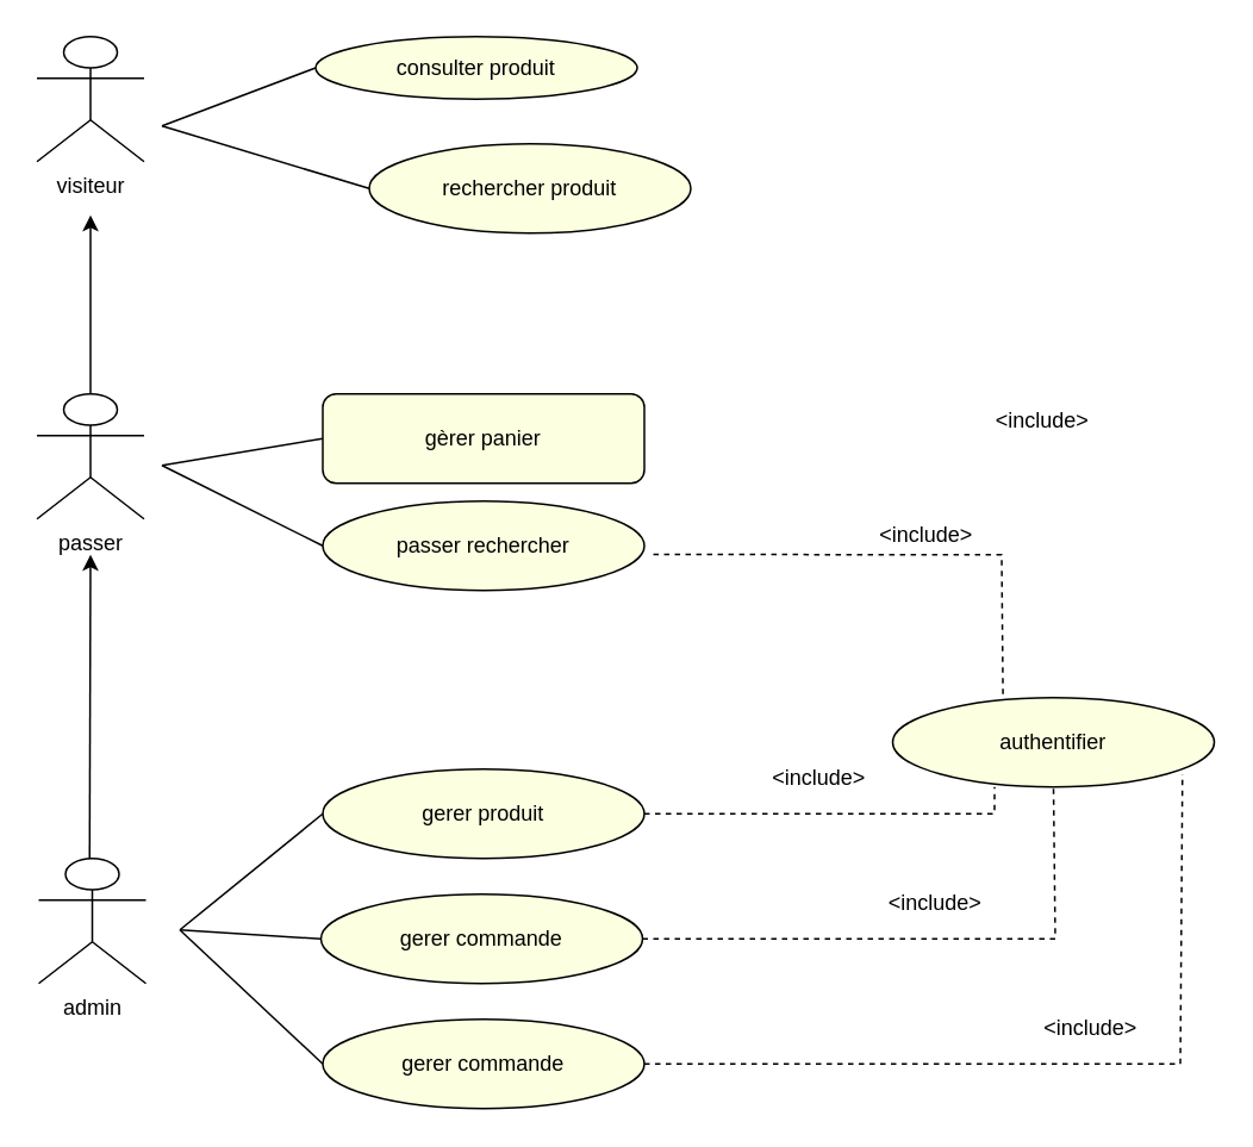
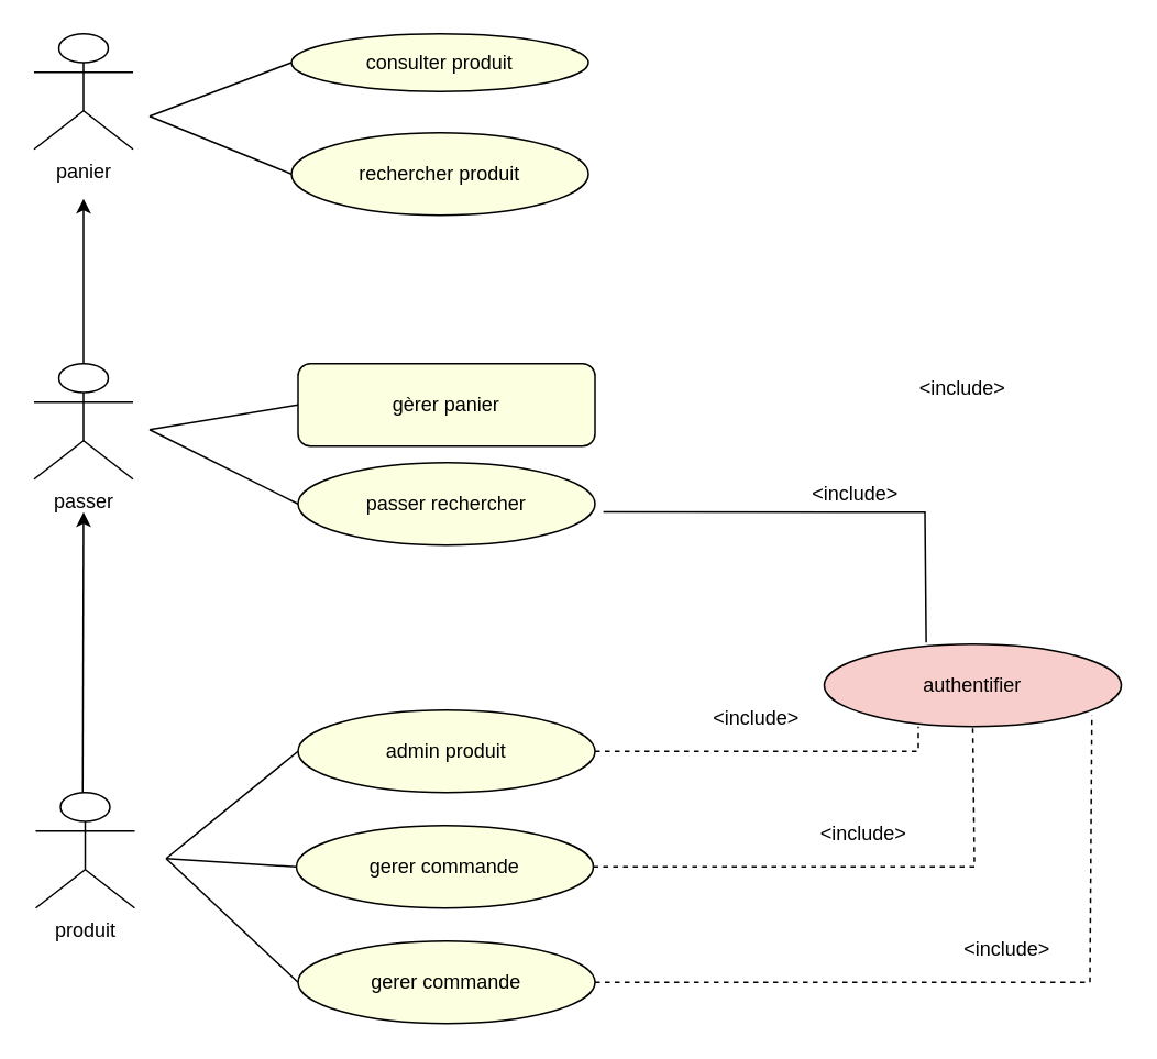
  <mxCell id="0" />
  <mxCell id="1" parent="0" />
  <mxCell id="2" value="passer" style="shape=umlActor;verticalLabelPosition=bottom;verticalAlign=top;html=1;outlineConnect=0;fillStyle=hatch;strokeColor=#000000;" vertex="1" parent="1"><mxGeometry x="20" y="220" width="60" height="70" as="geometry" /></mxCell>
  <mxCell id="3" value="consulter produit" style="ellipse;whiteSpace=wrap;html=1;fillStyle=solid;fillColor=#FCFFE0;" vertex="1" parent="1"><mxGeometry x="176" y="20" width="180" height="35" as="geometry" /></mxCell>
- <mxCell id="4" value="rechercher produit" style="ellipse;whiteSpace=wrap;html=1;fillStyle=solid;fillColor=#FCFFE0;" vertex="1" parent="1"><mxGeometry x="206" y="80" width="180" height="50" as="geometry" /></mxCell>
+ <mxCell id="4" value="rechercher produit" style="ellipse;whiteSpace=wrap;html=1;fillStyle=solid;fillColor=#FCFFE0;" vertex="1" parent="1"><mxGeometry x="176" y="80" width="180" height="50" as="geometry" /></mxCell>
  <mxCell id="5" value="gèrer panier" style="whiteSpace=wrap;html=1;fillStyle=solid;fillColor=#FCFFE0;rounded=1;" vertex="1" parent="1"><mxGeometry x="180" y="220" width="180" height="50" as="geometry" /></mxCell>
  <mxCell id="6" value="passer rechercher" style="ellipse;whiteSpace=wrap;html=1;fillStyle=solid;fillColor=#FCFFE0;" vertex="1" parent="1"><mxGeometry x="180" y="280" width="180" height="50" as="geometry" /></mxCell>
- <mxCell id="7" value="admin" style="shape=umlActor;verticalLabelPosition=bottom;verticalAlign=top;html=1;outlineConnect=0;fillStyle=hatch;strokeColor=#000000;" vertex="1" parent="1"><mxGeometry x="21" y="480" width="60" height="70" as="geometry" /></mxCell>
- <mxCell id="8" value="visiteur" style="shape=umlActor;verticalLabelPosition=bottom;verticalAlign=top;html=1;outlineConnect=0;fillStyle=hatch;strokeColor=#000000;" vertex="1" parent="1"><mxGeometry x="20" y="20" width="60" height="70" as="geometry" /></mxCell>
- <mxCell id="9" value="gerer produit" style="ellipse;whiteSpace=wrap;html=1;fillStyle=solid;fillColor=#FCFFE0;" vertex="1" parent="1"><mxGeometry x="180" y="430" width="180" height="50" as="geometry" /></mxCell>
+ <mxCell id="7" value="produit" style="shape=umlActor;verticalLabelPosition=bottom;verticalAlign=top;html=1;outlineConnect=0;fillStyle=hatch;strokeColor=#000000;" vertex="1" parent="1"><mxGeometry x="21" y="480" width="60" height="70" as="geometry" /></mxCell>
+ <mxCell id="8" value="panier" style="shape=umlActor;verticalLabelPosition=bottom;verticalAlign=top;html=1;outlineConnect=0;fillStyle=hatch;strokeColor=#000000;" vertex="1" parent="1"><mxGeometry x="20" y="20" width="60" height="70" as="geometry" /></mxCell>
+ <mxCell id="9" value="admin produit" style="ellipse;whiteSpace=wrap;html=1;fillStyle=solid;fillColor=#FCFFE0;" vertex="1" parent="1"><mxGeometry x="180" y="430" width="180" height="50" as="geometry" /></mxCell>
  <mxCell id="10" value="gerer commande" style="ellipse;whiteSpace=wrap;html=1;fillStyle=solid;fillColor=#FCFFE0;" vertex="1" parent="1"><mxGeometry x="179" y="500" width="180" height="50" as="geometry" /></mxCell>
  <mxCell id="11" value="gerer commande" style="ellipse;whiteSpace=wrap;html=1;fillStyle=solid;fillColor=#FCFFE0;" vertex="1" parent="1"><mxGeometry x="180" y="570" width="180" height="50" as="geometry" /></mxCell>
- <mxCell id="12" value="authentifier" style="ellipse;whiteSpace=wrap;html=1;fillStyle=solid;fillColor=#FCFFE0;" vertex="1" parent="1"><mxGeometry x="499" y="390" width="180" height="50" as="geometry" /></mxCell>
+ <mxCell id="12" value="authentifier" style="ellipse;whiteSpace=wrap;html=1;fillStyle=solid;fillColor=#f8cecc;" vertex="1" parent="1"><mxGeometry x="499" y="390" width="180" height="50" as="geometry" /></mxCell>
  <mxCell id="13" value="" style="endArrow=classic;html=1;rounded=0;exitX=0.5;exitY=0;exitDx=0;exitDy=0;exitPerimeter=0;" edge="1" parent="1" source="2"><mxGeometry width="50" height="50" relative="1" as="geometry"><mxPoint x="60" y="220" as="sourcePoint" /><mxPoint x="50" y="120" as="targetPoint" /></mxGeometry></mxCell>
  <mxCell id="14" value="" style="endArrow=none;html=1;rounded=0;entryX=0;entryY=0.5;entryDx=0;entryDy=0;" edge="1" parent="1" target="3"><mxGeometry width="50" height="50" relative="1" as="geometry"><mxPoint x="90" y="70" as="sourcePoint" /><mxPoint x="140" y="30" as="targetPoint" /></mxGeometry></mxCell>
  <mxCell id="15" value="" style="endArrow=none;html=1;rounded=0;exitX=0;exitY=0.5;exitDx=0;exitDy=0;" edge="1" parent="1" source="4"><mxGeometry width="50" height="50" relative="1" as="geometry"><mxPoint x="140" y="110" as="sourcePoint" /><mxPoint x="90" y="70" as="targetPoint" /></mxGeometry></mxCell>
  <mxCell id="16" value="" style="endArrow=none;html=1;rounded=0;entryX=0;entryY=0.5;entryDx=0;entryDy=0;" edge="1" parent="1" target="5"><mxGeometry width="50" height="50" relative="1" as="geometry"><mxPoint x="90" y="260" as="sourcePoint" /><mxPoint x="140" y="210" as="targetPoint" /></mxGeometry></mxCell>
  <mxCell id="17" value="" style="endArrow=none;html=1;rounded=0;entryX=0;entryY=0.5;entryDx=0;entryDy=0;" edge="1" parent="1" target="6"><mxGeometry width="50" height="50" relative="1" as="geometry"><mxPoint x="90" y="260" as="sourcePoint" /><mxPoint x="170" y="300" as="targetPoint" /></mxGeometry></mxCell>
- <mxCell id="18" value="" style="endArrow=none;dashed=1;html=1;rounded=0;exitX=1.028;exitY=0.597;exitDx=0;exitDy=0;exitPerimeter=0;entryX=0.343;entryY=-0.019;entryDx=0;entryDy=0;entryPerimeter=0;" edge="1" parent="1" source="6" target="12"><mxGeometry width="50" height="50" relative="1" as="geometry"><mxPoint x="360" y="300" as="sourcePoint" /><mxPoint x="560" y="380" as="targetPoint" /><Array as="points"><mxPoint x="560" y="310" /></Array></mxGeometry></mxCell>
+ <mxCell id="18" value="" style="endArrow=none;dashed=0;html=1;rounded=0;exitX=1.028;exitY=0.597;exitDx=0;exitDy=0;exitPerimeter=0;entryX=0.343;entryY=-0.019;entryDx=0;entryDy=0;entryPerimeter=0;" edge="1" parent="1" source="6" target="12"><mxGeometry width="50" height="50" relative="1" as="geometry"><mxPoint x="360" y="300" as="sourcePoint" /><mxPoint x="560" y="380" as="targetPoint" /><Array as="points"><mxPoint x="560" y="310" /></Array></mxGeometry></mxCell>
  <mxCell id="19" value="" style="endArrow=none;html=1;rounded=0;entryX=0;entryY=0.5;entryDx=0;entryDy=0;" edge="1" parent="1" target="9"><mxGeometry width="50" height="50" relative="1" as="geometry"><mxPoint x="100" y="520" as="sourcePoint" /><mxPoint x="270" y="500" as="targetPoint" /></mxGeometry></mxCell>
  <mxCell id="20" value="" style="endArrow=none;html=1;rounded=0;entryX=0;entryY=0.5;entryDx=0;entryDy=0;" edge="1" parent="1" target="10"><mxGeometry width="50" height="50" relative="1" as="geometry"><mxPoint x="100" y="520" as="sourcePoint" /><mxPoint x="270" y="500" as="targetPoint" /></mxGeometry></mxCell>
  <mxCell id="21" value="" style="endArrow=none;html=1;rounded=0;entryX=0;entryY=0.5;entryDx=0;entryDy=0;" edge="1" parent="1" target="11"><mxGeometry width="50" height="50" relative="1" as="geometry"><mxPoint x="100" y="520" as="sourcePoint" /><mxPoint x="270" y="500" as="targetPoint" /></mxGeometry></mxCell>
  <mxCell id="22" value="&amp;lt;include&amp;gt;" style="text;html=1;strokeColor=none;fillColor=none;align=center;verticalAlign=middle;whiteSpace=wrap;rounded=0;" vertex="1" parent="1"><mxGeometry x="553" y="220" width="60" height="30" as="geometry" /></mxCell>
  <mxCell id="23" value="&amp;lt;include&amp;gt;" style="text;html=1;strokeColor=none;fillColor=none;align=center;verticalAlign=middle;whiteSpace=wrap;rounded=0;" vertex="1" parent="1"><mxGeometry x="488" y="284" width="60" height="30" as="geometry" /></mxCell>
  <mxCell id="24" value="&amp;lt;include&amp;gt;" style="text;html=1;strokeColor=none;fillColor=none;align=center;verticalAlign=middle;whiteSpace=wrap;rounded=0;" vertex="1" parent="1"><mxGeometry x="580" y="560" width="60" height="30" as="geometry" /></mxCell>
  <mxCell id="25" value="&amp;lt;include&amp;gt;" style="text;html=1;strokeColor=none;fillColor=none;align=center;verticalAlign=middle;whiteSpace=wrap;rounded=0;" vertex="1" parent="1"><mxGeometry x="493" y="490" width="60" height="30" as="geometry" /></mxCell>
  <mxCell id="26" value="&amp;lt;include&amp;gt;" style="text;html=1;strokeColor=none;fillColor=none;align=center;verticalAlign=middle;whiteSpace=wrap;rounded=0;" vertex="1" parent="1"><mxGeometry x="428" y="420" width="60" height="30" as="geometry" /></mxCell>
  <mxCell id="27" value="" style="endArrow=none;dashed=1;html=1;rounded=0;entryX=0.901;entryY=0.857;entryDx=0;entryDy=0;entryPerimeter=0;exitX=1;exitY=0.5;exitDx=0;exitDy=0;" edge="1" parent="1" source="11" target="12"><mxGeometry width="50" height="50" relative="1" as="geometry"><mxPoint x="310" y="480" as="sourcePoint" /><mxPoint x="360" y="430" as="targetPoint" /><Array as="points"><mxPoint x="660" y="595" /></Array></mxGeometry></mxCell>
  <mxCell id="28" value="" style="endArrow=none;dashed=1;html=1;rounded=0;exitX=1;exitY=0.5;exitDx=0;exitDy=0;entryX=0.5;entryY=1;entryDx=0;entryDy=0;" edge="1" parent="1" source="10" target="12"><mxGeometry width="50" height="50" relative="1" as="geometry"><mxPoint x="530" y="480" as="sourcePoint" /><mxPoint x="580" y="430" as="targetPoint" /><Array as="points"><mxPoint x="590" y="525" /></Array></mxGeometry></mxCell>
  <mxCell id="29" value="" style="endArrow=none;dashed=1;html=1;rounded=0;exitX=1;exitY=0.5;exitDx=0;exitDy=0;" edge="1" parent="1" source="9"><mxGeometry width="50" height="50" relative="1" as="geometry"><mxPoint x="530" y="410" as="sourcePoint" /><mxPoint x="556" y="440" as="targetPoint" /><Array as="points"><mxPoint x="556" y="455" /></Array></mxGeometry></mxCell>
  <mxCell id="30" value="" style="endArrow=classic;html=1;rounded=0;exitX=0.5;exitY=0;exitDx=0;exitDy=0;exitPerimeter=0;" edge="1" parent="1"><mxGeometry width="50" height="50" relative="1" as="geometry"><mxPoint x="49.5" y="480" as="sourcePoint" /><mxPoint x="50" y="310" as="targetPoint" /></mxGeometry></mxCell>
